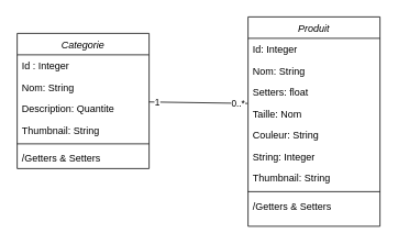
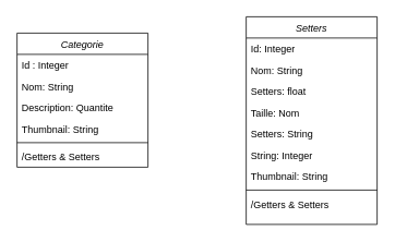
  <mxCell id="0" />
  <mxCell id="1" parent="0" />
  <mxCell id="2" value="Categorie" style="swimlane;fontStyle=2;align=center;verticalAlign=top;childLayout=stackLayout;horizontal=1;startSize=26;horizontalStack=0;resizeParent=1;resizeLast=0;collapsible=1;marginBottom=0;rounded=0;shadow=0;strokeWidth=1;" parent="1" vertex="1"><mxGeometry x="20" y="40" width="160" height="164" as="geometry"><mxRectangle x="230" y="140" width="160" height="26" as="alternateBounds" /></mxGeometry></mxCell>
  <mxCell id="3" value="Id : Integer" style="text;align=left;verticalAlign=top;spacingLeft=4;spacingRight=4;overflow=hidden;rotatable=0;points=[[0,0.5],[1,0.5]];portConstraint=eastwest;" parent="2" vertex="1"><mxGeometry y="26" width="160" height="26" as="geometry" /></mxCell>
  <mxCell id="4" value="Nom: String" style="text;align=left;verticalAlign=top;spacingLeft=4;spacingRight=4;overflow=hidden;rotatable=0;points=[[0,0.5],[1,0.5]];portConstraint=eastwest;" vertex="1" parent="2"><mxGeometry y="52" width="160" height="26" as="geometry" /></mxCell>
  <mxCell id="5" value="Description: Quantite" style="text;align=left;verticalAlign=top;spacingLeft=4;spacingRight=4;overflow=hidden;rotatable=0;points=[[0,0.5],[1,0.5]];portConstraint=eastwest;rounded=0;shadow=0;html=0;" parent="2" vertex="1"><mxGeometry y="78" width="160" height="26" as="geometry" /></mxCell>
  <mxCell id="6" value="Thumbnail: String" style="text;align=left;verticalAlign=top;spacingLeft=4;spacingRight=4;overflow=hidden;rotatable=0;points=[[0,0.5],[1,0.5]];portConstraint=eastwest;rounded=0;shadow=0;html=0;" parent="2" vertex="1"><mxGeometry y="104" width="160" height="26" as="geometry" /></mxCell>
  <mxCell id="7" value="" style="line;html=1;strokeWidth=1;align=left;verticalAlign=middle;spacingTop=-1;spacingLeft=3;spacingRight=3;rotatable=0;labelPosition=right;points=[];portConstraint=eastwest;" parent="2" vertex="1"><mxGeometry y="130" width="160" height="8" as="geometry" /></mxCell>
  <mxCell id="8" value="/Getters &amp; Setters" style="text;align=left;verticalAlign=top;spacingLeft=4;spacingRight=4;overflow=hidden;rotatable=0;points=[[0,0.5],[1,0.5]];portConstraint=eastwest;" parent="2" vertex="1"><mxGeometry y="138" width="160" height="26" as="geometry" /></mxCell>
- <mxCell id="9" value="Produit" style="swimlane;fontStyle=2;align=center;verticalAlign=top;childLayout=stackLayout;horizontal=1;startSize=26;horizontalStack=0;resizeParent=1;resizeLast=0;collapsible=1;marginBottom=0;rounded=0;shadow=0;strokeWidth=1;" vertex="1" parent="1"><mxGeometry x="300" y="20" width="160" height="254" as="geometry"><mxRectangle x="230" y="140" width="160" height="26" as="alternateBounds" /></mxGeometry></mxCell>
+ <mxCell id="9" value="Setters" style="swimlane;fontStyle=2;align=center;verticalAlign=top;childLayout=stackLayout;horizontal=1;startSize=26;horizontalStack=0;resizeParent=1;resizeLast=0;collapsible=1;marginBottom=0;rounded=0;shadow=0;strokeWidth=1;" vertex="1" parent="1"><mxGeometry x="300" y="20" width="160" height="254" as="geometry"><mxRectangle x="230" y="140" width="160" height="26" as="alternateBounds" /></mxGeometry></mxCell>
  <mxCell id="10" value="Id: Integer" style="text;align=left;verticalAlign=top;spacingLeft=4;spacingRight=4;overflow=hidden;rotatable=0;points=[[0,0.5],[1,0.5]];portConstraint=eastwest;" vertex="1" parent="9"><mxGeometry y="26" width="160" height="26" as="geometry" /></mxCell>
  <mxCell id="11" value="Nom: String" style="text;align=left;verticalAlign=top;spacingLeft=4;spacingRight=4;overflow=hidden;rotatable=0;points=[[0,0.5],[1,0.5]];portConstraint=eastwest;" vertex="1" parent="9"><mxGeometry y="52" width="160" height="26" as="geometry" /></mxCell>
  <mxCell id="12" value="Setters: float" style="text;align=left;verticalAlign=top;spacingLeft=4;spacingRight=4;overflow=hidden;rotatable=0;points=[[0,0.5],[1,0.5]];portConstraint=eastwest;rounded=0;shadow=0;html=0;" vertex="1" parent="9"><mxGeometry y="78" width="160" height="26" as="geometry" /></mxCell>
  <mxCell id="13" value="Taille: Nom" style="text;align=left;verticalAlign=top;spacingLeft=4;spacingRight=4;overflow=hidden;rotatable=0;points=[[0,0.5],[1,0.5]];portConstraint=eastwest;rounded=0;shadow=0;html=0;" vertex="1" parent="9"><mxGeometry y="104" width="160" height="26" as="geometry" /></mxCell>
- <mxCell id="14" value="Couleur: String" style="text;align=left;verticalAlign=top;spacingLeft=4;spacingRight=4;overflow=hidden;rotatable=0;points=[[0,0.5],[1,0.5]];portConstraint=eastwest;rounded=0;shadow=0;html=0;" vertex="1" parent="9"><mxGeometry y="130" width="160" height="26" as="geometry" /></mxCell>
+ <mxCell id="14" value="Setters: String" style="text;align=left;verticalAlign=top;spacingLeft=4;spacingRight=4;overflow=hidden;rotatable=0;points=[[0,0.5],[1,0.5]];portConstraint=eastwest;rounded=0;shadow=0;html=0;" vertex="1" parent="9"><mxGeometry y="130" width="160" height="26" as="geometry" /></mxCell>
  <mxCell id="15" value="String: Integer" style="text;align=left;verticalAlign=top;spacingLeft=4;spacingRight=4;overflow=hidden;rotatable=0;points=[[0,0.5],[1,0.5]];portConstraint=eastwest;rounded=0;shadow=0;html=0;" vertex="1" parent="9"><mxGeometry y="156" width="160" height="26" as="geometry" /></mxCell>
  <mxCell id="16" value="Thumbnail: String" style="text;align=left;verticalAlign=top;spacingLeft=4;spacingRight=4;overflow=hidden;rotatable=0;points=[[0,0.5],[1,0.5]];portConstraint=eastwest;rounded=0;shadow=0;html=0;" vertex="1" parent="9"><mxGeometry y="182" width="160" height="26" as="geometry" /></mxCell>
  <mxCell id="17" value="" style="line;html=1;strokeWidth=1;align=left;verticalAlign=middle;spacingTop=-1;spacingLeft=3;spacingRight=3;rotatable=0;labelPosition=right;points=[];portConstraint=eastwest;" vertex="1" parent="9"><mxGeometry y="208" width="160" height="8" as="geometry" /></mxCell>
  <mxCell id="18" value="/Getters &amp; Setters" style="text;align=left;verticalAlign=top;spacingLeft=4;spacingRight=4;overflow=hidden;rotatable=0;points=[[0,0.5],[1,0.5]];portConstraint=eastwest;" vertex="1" parent="9"><mxGeometry y="216" width="160" height="38" as="geometry" /></mxCell>
- <mxCell id="19" style="rounded=0;orthogonalLoop=1;jettySize=auto;html=1;entryX=-0.004;entryY=0.038;entryDx=0;entryDy=0;entryPerimeter=0;endArrow=none;endFill=0;" edge="1" parent="1" source="2" target="13"><mxGeometry relative="1" as="geometry" /></mxCell>
- <mxCell id="20" value="1" style="edgeLabel;html=1;align=center;verticalAlign=middle;resizable=0;points=[];" vertex="1" connectable="0" parent="19"><mxGeometry x="-0.877" relative="1" as="geometry"><mxPoint x="3" as="offset" /></mxGeometry></mxCell>
- <mxCell id="21" value="0..*" style="edgeLabel;html=1;align=center;verticalAlign=middle;resizable=0;points=[];" vertex="1" connectable="0" parent="19"><mxGeometry x="0.81" relative="1" as="geometry"><mxPoint as="offset" /></mxGeometry></mxCell>
